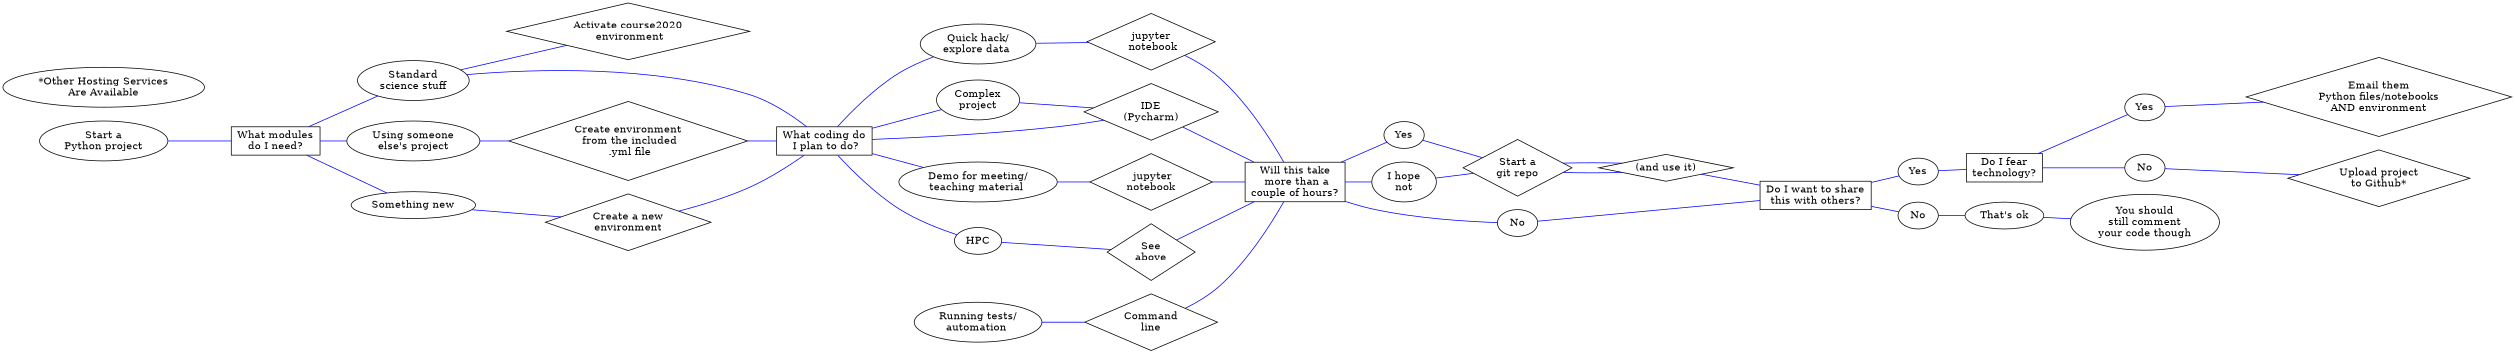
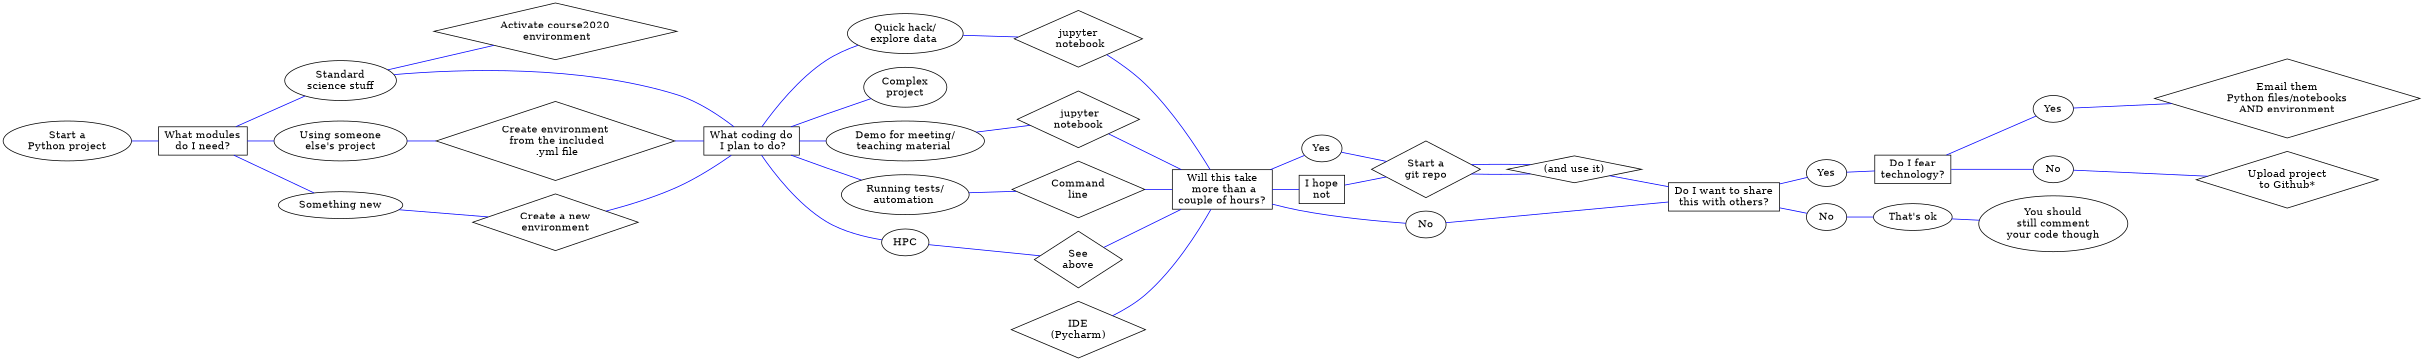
  graph {
    rankdir=LR
    edge [color=blue]
    n1 [label="Start a\nPython project"]
    n2 [label="What modules\ndo I need?" shape=box]
    n3 [label="Standard\nscience stuff"]
    n4 [label="Using someone\nelse's project"]
    n5 [label="Something new"]
    n6 [label="Activate course2020\n environment" shape=diamond]
    n7 [label="What coding do\n I plan to do?" shape=box]
    n8 [label="Create environment\n from the included\n .yml file" shape=diamond]
    n9 [label="Create a new\nenvironment" shape=diamond]
    n10 [label="Quick hack/\nexplore data "]
    n11 [label="Complex\nproject"]
    n12 [label="Demo for meeting/\nteaching material "]
    n13 [label="Running tests/\nautomation "]
    n14 [label=HPC]
    n15 [label="jupyter\n notebook" shape=diamond]
    n16 [label="IDE\n(Pycharm)" shape=diamond]
    n17 [label=" jupyter\nnotebook" shape=diamond]
    n18 [label="Command\nline" shape=diamond]
    n19 [label="See\nabove" shape=diamond]
    n20 [label="Will this take\n more than a\ncouple of hours?" shape=box]
    n21 [label=Yes]
    n22 [label=No]
-   n23 [label="I hope\nnot"]
+   n23 [label="I hope\nnot" shape=box]
    n24 [label="Start a\ngit repo" shape=diamond]
    n25 [label="Do I want to share\nthis with others?" shape=box]
    n26 [label="(and use it)" shape=diamond]
    n27 [label=Yes]
    n28 [label=No]
    n29 [label="Do I fear\ntechnology?" shape=box]
    n30 [label="That's ok"]
    n31 [label=Yes]
    n32 [label=No]
    n33 [label="You should\nstill comment\nyour code though"]
    n34 [label="Email them\nPython files/notebooks\nAND environment" shape=diamond]
    n35 [label="Upload project\nto Github*" shape=diamond]
-   n36 [label="*Other Hosting Services\nAre Available"]
    n1 -- n2
    n2 -- n3
    n2 -- n4
    n2 -- n5
    n3 -- n6
    n3 -- n7
    n4 -- n8
    n5 -- n9
    n7 -- n10
    n7 -- n11
    n7 -- n12
-   n7 -- n16
+   n7 -- n13
    n7 -- n14
    n8 -- n7
    n9 -- n7
    n10 -- n15
-   n11 -- n16
    n12 -- n17
    n13 -- n18
    n14 -- n19
    n15 -- n20
    n16 -- n20
    n17 -- n20
    n18 -- n20
    n19 -- n20
    n20 -- n21
    n20 -- n22
    n20 -- n23
    n21 -- n24
    n22 -- n25
    n23 -- n24
    n24 -- n26
    n24 -- n26
    n25 -- n27
    n25 -- n28
    n26 -- n25
    n27 -- n29
    n28 -- n30
    n29 -- n31
    n29 -- n32
    n30 -- n33
    n31 -- n34
    n32 -- n35
  }
